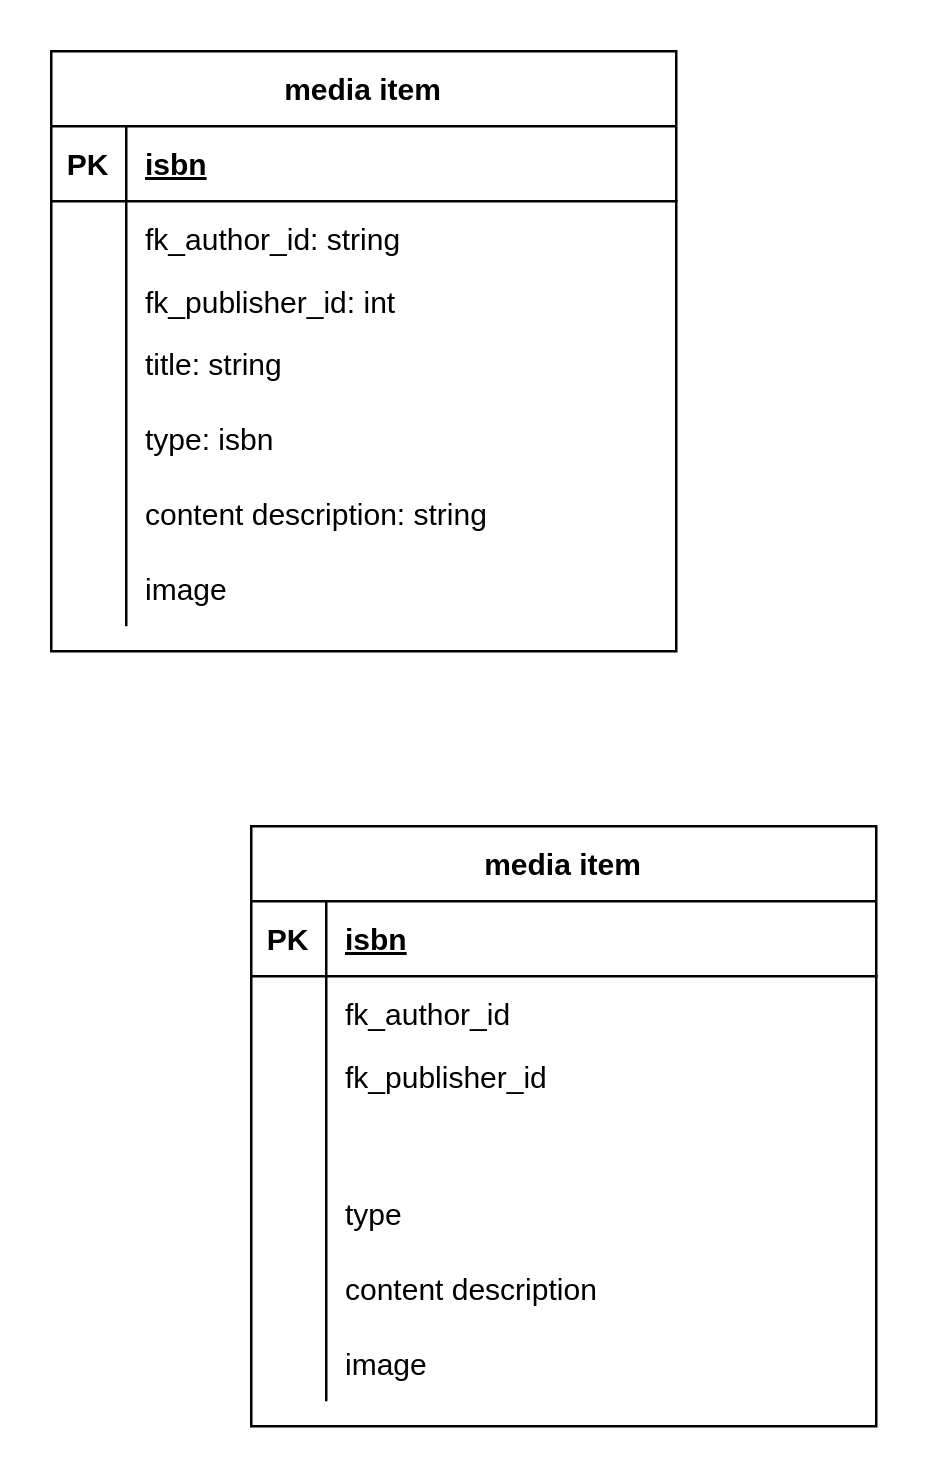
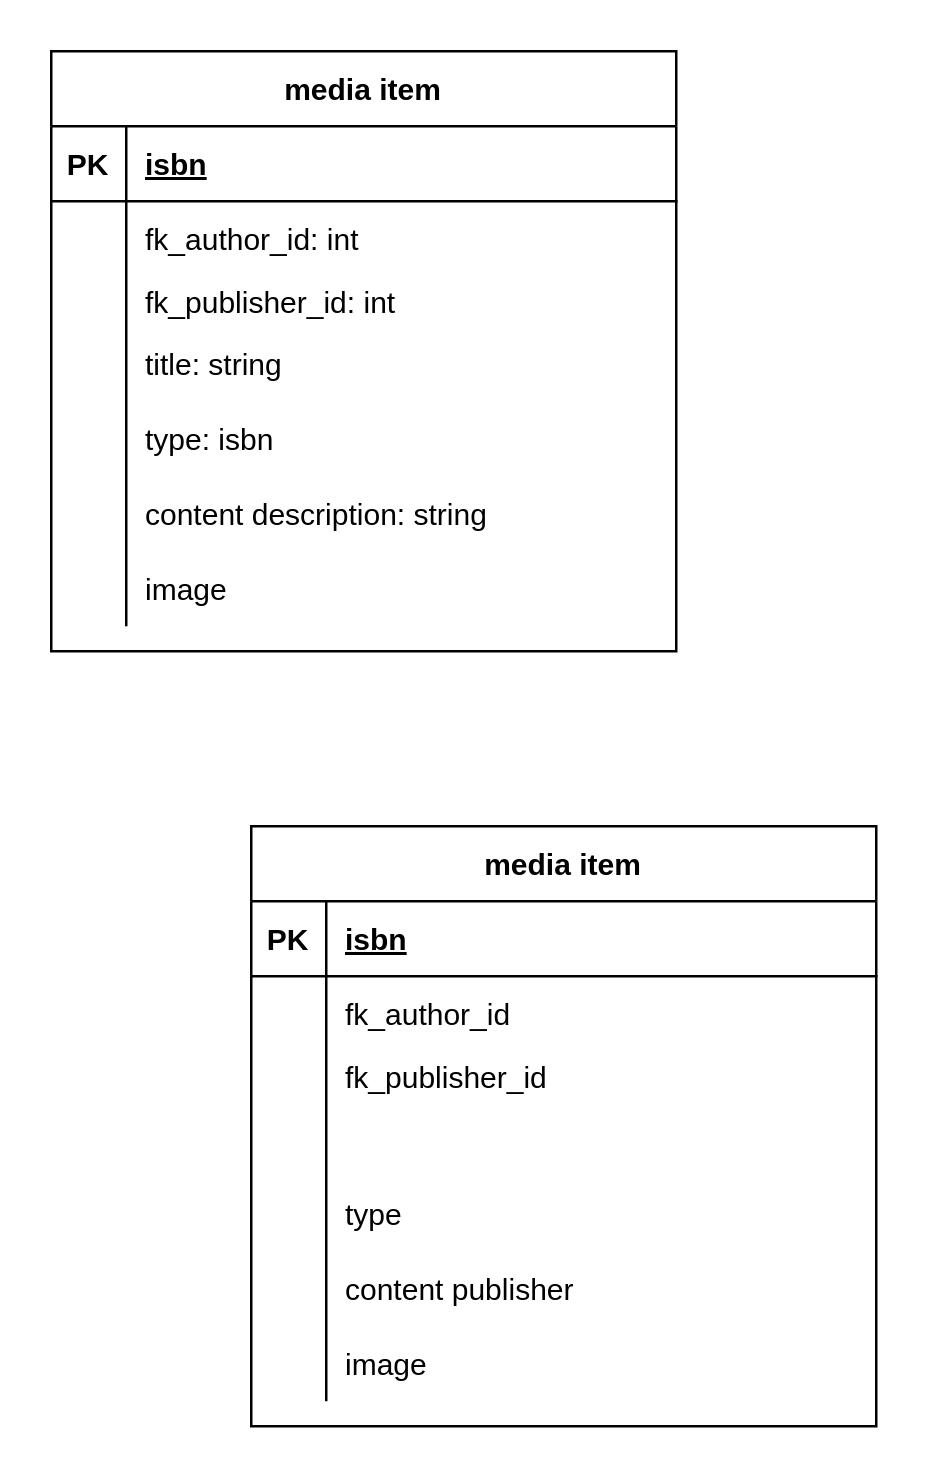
  <mxCell id="0" />
  <mxCell id="1" parent="0" />
  <mxCell id="2" value="media item" style="shape=table;startSize=30;container=1;collapsible=1;childLayout=tableLayout;fixedRows=1;rowLines=0;fontStyle=1;align=center;resizeLast=1;" parent="1" vertex="1"><mxGeometry x="20" y="20" width="250" height="240" as="geometry" /></mxCell>
  <mxCell id="3" value="" style="shape=partialRectangle;collapsible=0;dropTarget=0;pointerEvents=0;fillColor=none;points=[[0,0.5],[1,0.5]];portConstraint=eastwest;top=0;left=0;right=0;bottom=1;" parent="2" vertex="1"><mxGeometry y="30" width="250" height="30" as="geometry" /></mxCell>
  <mxCell id="4" value="PK" style="shape=partialRectangle;overflow=hidden;connectable=0;fillColor=none;top=0;left=0;bottom=0;right=0;fontStyle=1;" parent="3" vertex="1"><mxGeometry width="30" height="30" as="geometry" /></mxCell>
  <mxCell id="5" value="isbn" style="shape=partialRectangle;overflow=hidden;connectable=0;fillColor=none;top=0;left=0;bottom=0;right=0;align=left;spacingLeft=6;fontStyle=5;" parent="3" vertex="1"><mxGeometry x="30" width="220" height="30" as="geometry" /></mxCell>
  <mxCell id="6" value="" style="shape=partialRectangle;collapsible=0;dropTarget=0;pointerEvents=0;fillColor=none;points=[[0,0.5],[1,0.5]];portConstraint=eastwest;top=0;left=0;right=0;bottom=0;" parent="2" vertex="1"><mxGeometry y="60" width="250" height="30" as="geometry" /></mxCell>
  <mxCell id="7" value="" style="shape=partialRectangle;overflow=hidden;connectable=0;fillColor=none;top=0;left=0;bottom=0;right=0;" parent="6" vertex="1"><mxGeometry width="30" height="30" as="geometry" /></mxCell>
- <mxCell id="8" value="fk_author_id: string" style="shape=partialRectangle;overflow=hidden;connectable=0;fillColor=none;top=0;left=0;bottom=0;right=0;align=left;spacingLeft=6;" parent="6" vertex="1"><mxGeometry x="30" width="220" height="30" as="geometry" /></mxCell>
+ <mxCell id="8" value="fk_author_id: int" style="shape=partialRectangle;overflow=hidden;connectable=0;fillColor=none;top=0;left=0;bottom=0;right=0;align=left;spacingLeft=6;" parent="6" vertex="1"><mxGeometry x="30" width="220" height="30" as="geometry" /></mxCell>
  <mxCell id="9" value="" style="shape=partialRectangle;collapsible=0;dropTarget=0;pointerEvents=0;fillColor=none;points=[[0,0.5],[1,0.5]];portConstraint=eastwest;top=0;left=0;right=0;bottom=0;" vertex="1" parent="2"><mxGeometry y="90" width="250" height="20" as="geometry" /></mxCell>
  <mxCell id="10" value="" style="shape=partialRectangle;overflow=hidden;connectable=0;fillColor=none;top=0;left=0;bottom=0;right=0;" vertex="1" parent="9"><mxGeometry width="30" height="20" as="geometry" /></mxCell>
  <mxCell id="11" value="fk_publisher_id: int" style="shape=partialRectangle;overflow=hidden;connectable=0;fillColor=none;top=0;left=0;bottom=0;right=0;align=left;spacingLeft=6;" vertex="1" parent="9"><mxGeometry x="30" width="220" height="20" as="geometry" /></mxCell>
  <mxCell id="12" value="" style="shape=partialRectangle;collapsible=0;dropTarget=0;pointerEvents=0;fillColor=none;points=[[0,0.5],[1,0.5]];portConstraint=eastwest;top=0;left=0;right=0;bottom=0;" vertex="1" parent="2"><mxGeometry y="110" width="250" height="30" as="geometry" /></mxCell>
  <mxCell id="13" value="" style="shape=partialRectangle;overflow=hidden;connectable=0;fillColor=none;top=0;left=0;bottom=0;right=0;" vertex="1" parent="12"><mxGeometry width="30" height="30" as="geometry" /></mxCell>
  <mxCell id="14" value="title: string" style="shape=partialRectangle;overflow=hidden;connectable=0;fillColor=none;top=0;left=0;bottom=0;right=0;align=left;spacingLeft=6;" vertex="1" parent="12"><mxGeometry x="30" width="220" height="30" as="geometry" /></mxCell>
  <mxCell id="15" value="" style="shape=partialRectangle;collapsible=0;dropTarget=0;pointerEvents=0;fillColor=none;points=[[0,0.5],[1,0.5]];portConstraint=eastwest;top=0;left=0;right=0;bottom=0;" vertex="1" parent="2"><mxGeometry y="140" width="250" height="30" as="geometry" /></mxCell>
  <mxCell id="16" value="" style="shape=partialRectangle;overflow=hidden;connectable=0;fillColor=none;top=0;left=0;bottom=0;right=0;" vertex="1" parent="15"><mxGeometry width="30" height="30" as="geometry" /></mxCell>
  <mxCell id="17" value="type: isbn" style="shape=partialRectangle;overflow=hidden;connectable=0;fillColor=none;top=0;left=0;bottom=0;right=0;align=left;spacingLeft=6;" vertex="1" parent="15"><mxGeometry x="30" width="220" height="30" as="geometry" /></mxCell>
  <mxCell id="18" value="" style="shape=partialRectangle;collapsible=0;dropTarget=0;pointerEvents=0;fillColor=none;points=[[0,0.5],[1,0.5]];portConstraint=eastwest;top=0;left=0;right=0;bottom=0;" vertex="1" parent="2"><mxGeometry y="170" width="250" height="30" as="geometry" /></mxCell>
  <mxCell id="19" value="" style="shape=partialRectangle;overflow=hidden;connectable=0;fillColor=none;top=0;left=0;bottom=0;right=0;" vertex="1" parent="18"><mxGeometry width="30" height="30" as="geometry" /></mxCell>
  <mxCell id="20" value="content description: string" style="shape=partialRectangle;overflow=hidden;connectable=0;fillColor=none;top=0;left=0;bottom=0;right=0;align=left;spacingLeft=6;" vertex="1" parent="18"><mxGeometry x="30" width="220" height="30" as="geometry" /></mxCell>
  <mxCell id="21" value="" style="shape=partialRectangle;collapsible=0;dropTarget=0;pointerEvents=0;fillColor=none;points=[[0,0.5],[1,0.5]];portConstraint=eastwest;top=0;left=0;right=0;bottom=0;" vertex="1" parent="2"><mxGeometry y="200" width="250" height="30" as="geometry" /></mxCell>
  <mxCell id="22" value="" style="shape=partialRectangle;overflow=hidden;connectable=0;fillColor=none;top=0;left=0;bottom=0;right=0;" vertex="1" parent="21"><mxGeometry width="30" height="30" as="geometry" /></mxCell>
  <mxCell id="23" value="image" style="shape=partialRectangle;overflow=hidden;connectable=0;fillColor=none;top=0;left=0;bottom=0;right=0;align=left;spacingLeft=6;" vertex="1" parent="21"><mxGeometry x="30" width="220" height="30" as="geometry" /></mxCell>
  <mxCell id="24" value="media item" style="shape=table;startSize=30;container=1;collapsible=1;childLayout=tableLayout;fixedRows=1;rowLines=0;fontStyle=1;align=center;resizeLast=1;" vertex="1" parent="1"><mxGeometry x="100" y="330" width="250" height="240" as="geometry" /></mxCell>
  <mxCell id="25" value="" style="shape=partialRectangle;collapsible=0;dropTarget=0;pointerEvents=0;fillColor=none;points=[[0,0.5],[1,0.5]];portConstraint=eastwest;top=0;left=0;right=0;bottom=1;" vertex="1" parent="24"><mxGeometry y="30" width="250" height="30" as="geometry" /></mxCell>
  <mxCell id="26" value="PK" style="shape=partialRectangle;overflow=hidden;connectable=0;fillColor=none;top=0;left=0;bottom=0;right=0;fontStyle=1;" vertex="1" parent="25"><mxGeometry width="30" height="30" as="geometry" /></mxCell>
  <mxCell id="27" value="isbn" style="shape=partialRectangle;overflow=hidden;connectable=0;fillColor=none;top=0;left=0;bottom=0;right=0;align=left;spacingLeft=6;fontStyle=5;" vertex="1" parent="25"><mxGeometry x="30" width="220" height="30" as="geometry" /></mxCell>
  <mxCell id="28" value="" style="shape=partialRectangle;collapsible=0;dropTarget=0;pointerEvents=0;fillColor=none;points=[[0,0.5],[1,0.5]];portConstraint=eastwest;top=0;left=0;right=0;bottom=0;" vertex="1" parent="24"><mxGeometry y="60" width="250" height="30" as="geometry" /></mxCell>
  <mxCell id="29" value="" style="shape=partialRectangle;overflow=hidden;connectable=0;fillColor=none;top=0;left=0;bottom=0;right=0;" vertex="1" parent="28"><mxGeometry width="30" height="30" as="geometry" /></mxCell>
  <mxCell id="30" value="fk_author_id" style="shape=partialRectangle;overflow=hidden;connectable=0;fillColor=none;top=0;left=0;bottom=0;right=0;align=left;spacingLeft=6;" vertex="1" parent="28"><mxGeometry x="30" width="220" height="30" as="geometry" /></mxCell>
  <mxCell id="31" value="" style="shape=partialRectangle;collapsible=0;dropTarget=0;pointerEvents=0;fillColor=none;points=[[0,0.5],[1,0.5]];portConstraint=eastwest;top=0;left=0;right=0;bottom=0;" vertex="1" parent="24"><mxGeometry y="90" width="250" height="20" as="geometry" /></mxCell>
  <mxCell id="32" value="" style="shape=partialRectangle;overflow=hidden;connectable=0;fillColor=none;top=0;left=0;bottom=0;right=0;" vertex="1" parent="31"><mxGeometry width="30" height="20" as="geometry" /></mxCell>
  <mxCell id="33" value="fk_publisher_id" style="shape=partialRectangle;overflow=hidden;connectable=0;fillColor=none;top=0;left=0;bottom=0;right=0;align=left;spacingLeft=6;" vertex="1" parent="31"><mxGeometry x="30" width="220" height="20" as="geometry" /></mxCell>
  <mxCell id="34" value="" style="shape=partialRectangle;collapsible=0;dropTarget=0;pointerEvents=0;fillColor=none;points=[[0,0.5],[1,0.5]];portConstraint=eastwest;top=0;left=0;right=0;bottom=0;" vertex="1" parent="24"><mxGeometry y="110" width="250" height="30" as="geometry" /></mxCell>
  <mxCell id="35" value="" style="shape=partialRectangle;overflow=hidden;connectable=0;fillColor=none;top=0;left=0;bottom=0;right=0;" vertex="1" parent="34"><mxGeometry width="30" height="30" as="geometry" /></mxCell>
  <mxCell id="36" value="" style="shape=partialRectangle;collapsible=0;dropTarget=0;pointerEvents=0;fillColor=none;points=[[0,0.5],[1,0.5]];portConstraint=eastwest;top=0;left=0;right=0;bottom=0;" vertex="1" parent="24"><mxGeometry y="140" width="250" height="30" as="geometry" /></mxCell>
  <mxCell id="37" value="" style="shape=partialRectangle;overflow=hidden;connectable=0;fillColor=none;top=0;left=0;bottom=0;right=0;" vertex="1" parent="36"><mxGeometry width="30" height="30" as="geometry" /></mxCell>
  <mxCell id="38" value="type" style="shape=partialRectangle;overflow=hidden;connectable=0;fillColor=none;top=0;left=0;bottom=0;right=0;align=left;spacingLeft=6;" vertex="1" parent="36"><mxGeometry x="30" width="220" height="30" as="geometry" /></mxCell>
  <mxCell id="39" value="" style="shape=partialRectangle;collapsible=0;dropTarget=0;pointerEvents=0;fillColor=none;points=[[0,0.5],[1,0.5]];portConstraint=eastwest;top=0;left=0;right=0;bottom=0;" vertex="1" parent="24"><mxGeometry y="170" width="250" height="30" as="geometry" /></mxCell>
  <mxCell id="40" value="" style="shape=partialRectangle;overflow=hidden;connectable=0;fillColor=none;top=0;left=0;bottom=0;right=0;" vertex="1" parent="39"><mxGeometry width="30" height="30" as="geometry" /></mxCell>
- <mxCell id="41" value="content description" style="shape=partialRectangle;overflow=hidden;connectable=0;fillColor=none;top=0;left=0;bottom=0;right=0;align=left;spacingLeft=6;" vertex="1" parent="39"><mxGeometry x="30" width="220" height="30" as="geometry" /></mxCell>
+ <mxCell id="41" value="content publisher" style="shape=partialRectangle;overflow=hidden;connectable=0;fillColor=none;top=0;left=0;bottom=0;right=0;align=left;spacingLeft=6;" vertex="1" parent="39"><mxGeometry x="30" width="220" height="30" as="geometry" /></mxCell>
  <mxCell id="42" value="" style="shape=partialRectangle;collapsible=0;dropTarget=0;pointerEvents=0;fillColor=none;points=[[0,0.5],[1,0.5]];portConstraint=eastwest;top=0;left=0;right=0;bottom=0;" vertex="1" parent="24"><mxGeometry y="200" width="250" height="30" as="geometry" /></mxCell>
  <mxCell id="43" value="" style="shape=partialRectangle;overflow=hidden;connectable=0;fillColor=none;top=0;left=0;bottom=0;right=0;" vertex="1" parent="42"><mxGeometry width="30" height="30" as="geometry" /></mxCell>
  <mxCell id="44" value="image" style="shape=partialRectangle;overflow=hidden;connectable=0;fillColor=none;top=0;left=0;bottom=0;right=0;align=left;spacingLeft=6;" vertex="1" parent="42"><mxGeometry x="30" width="220" height="30" as="geometry" /></mxCell>
